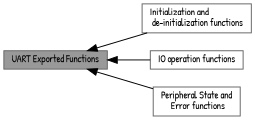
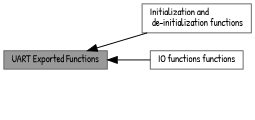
  digraph {
    fontname="Patrick Hand"
    rankdir=LR
    node [color=grey40 fillcolor=white fontname="Patrick Hand" fontsize=10 shape=box style=filled]
    edge [dir=back fontname="Patrick Hand" fontsize=10 labelfontname=Helvetica labelfontsize=10 shape=plaintext style=solid]
    n1 [color=gray40 fillcolor=grey60 fontcolor=black height=0.2 label="UART Exported Functions" width=0.4]
    n2 [height=0.2 label="Initialization and\l de-initialization functions" width=0.4]
-   n3 [height=0.2 label="IO operation functions" width=0.4]
-   n4 [height=0.2 label="Peripheral State and\l Error functions" width=0.4]
+   n3 [height=0.2 label="IO functions functions" width=0.4]
    n1 -> n2
    n1 -> n3
-   n1 -> n4
  }
